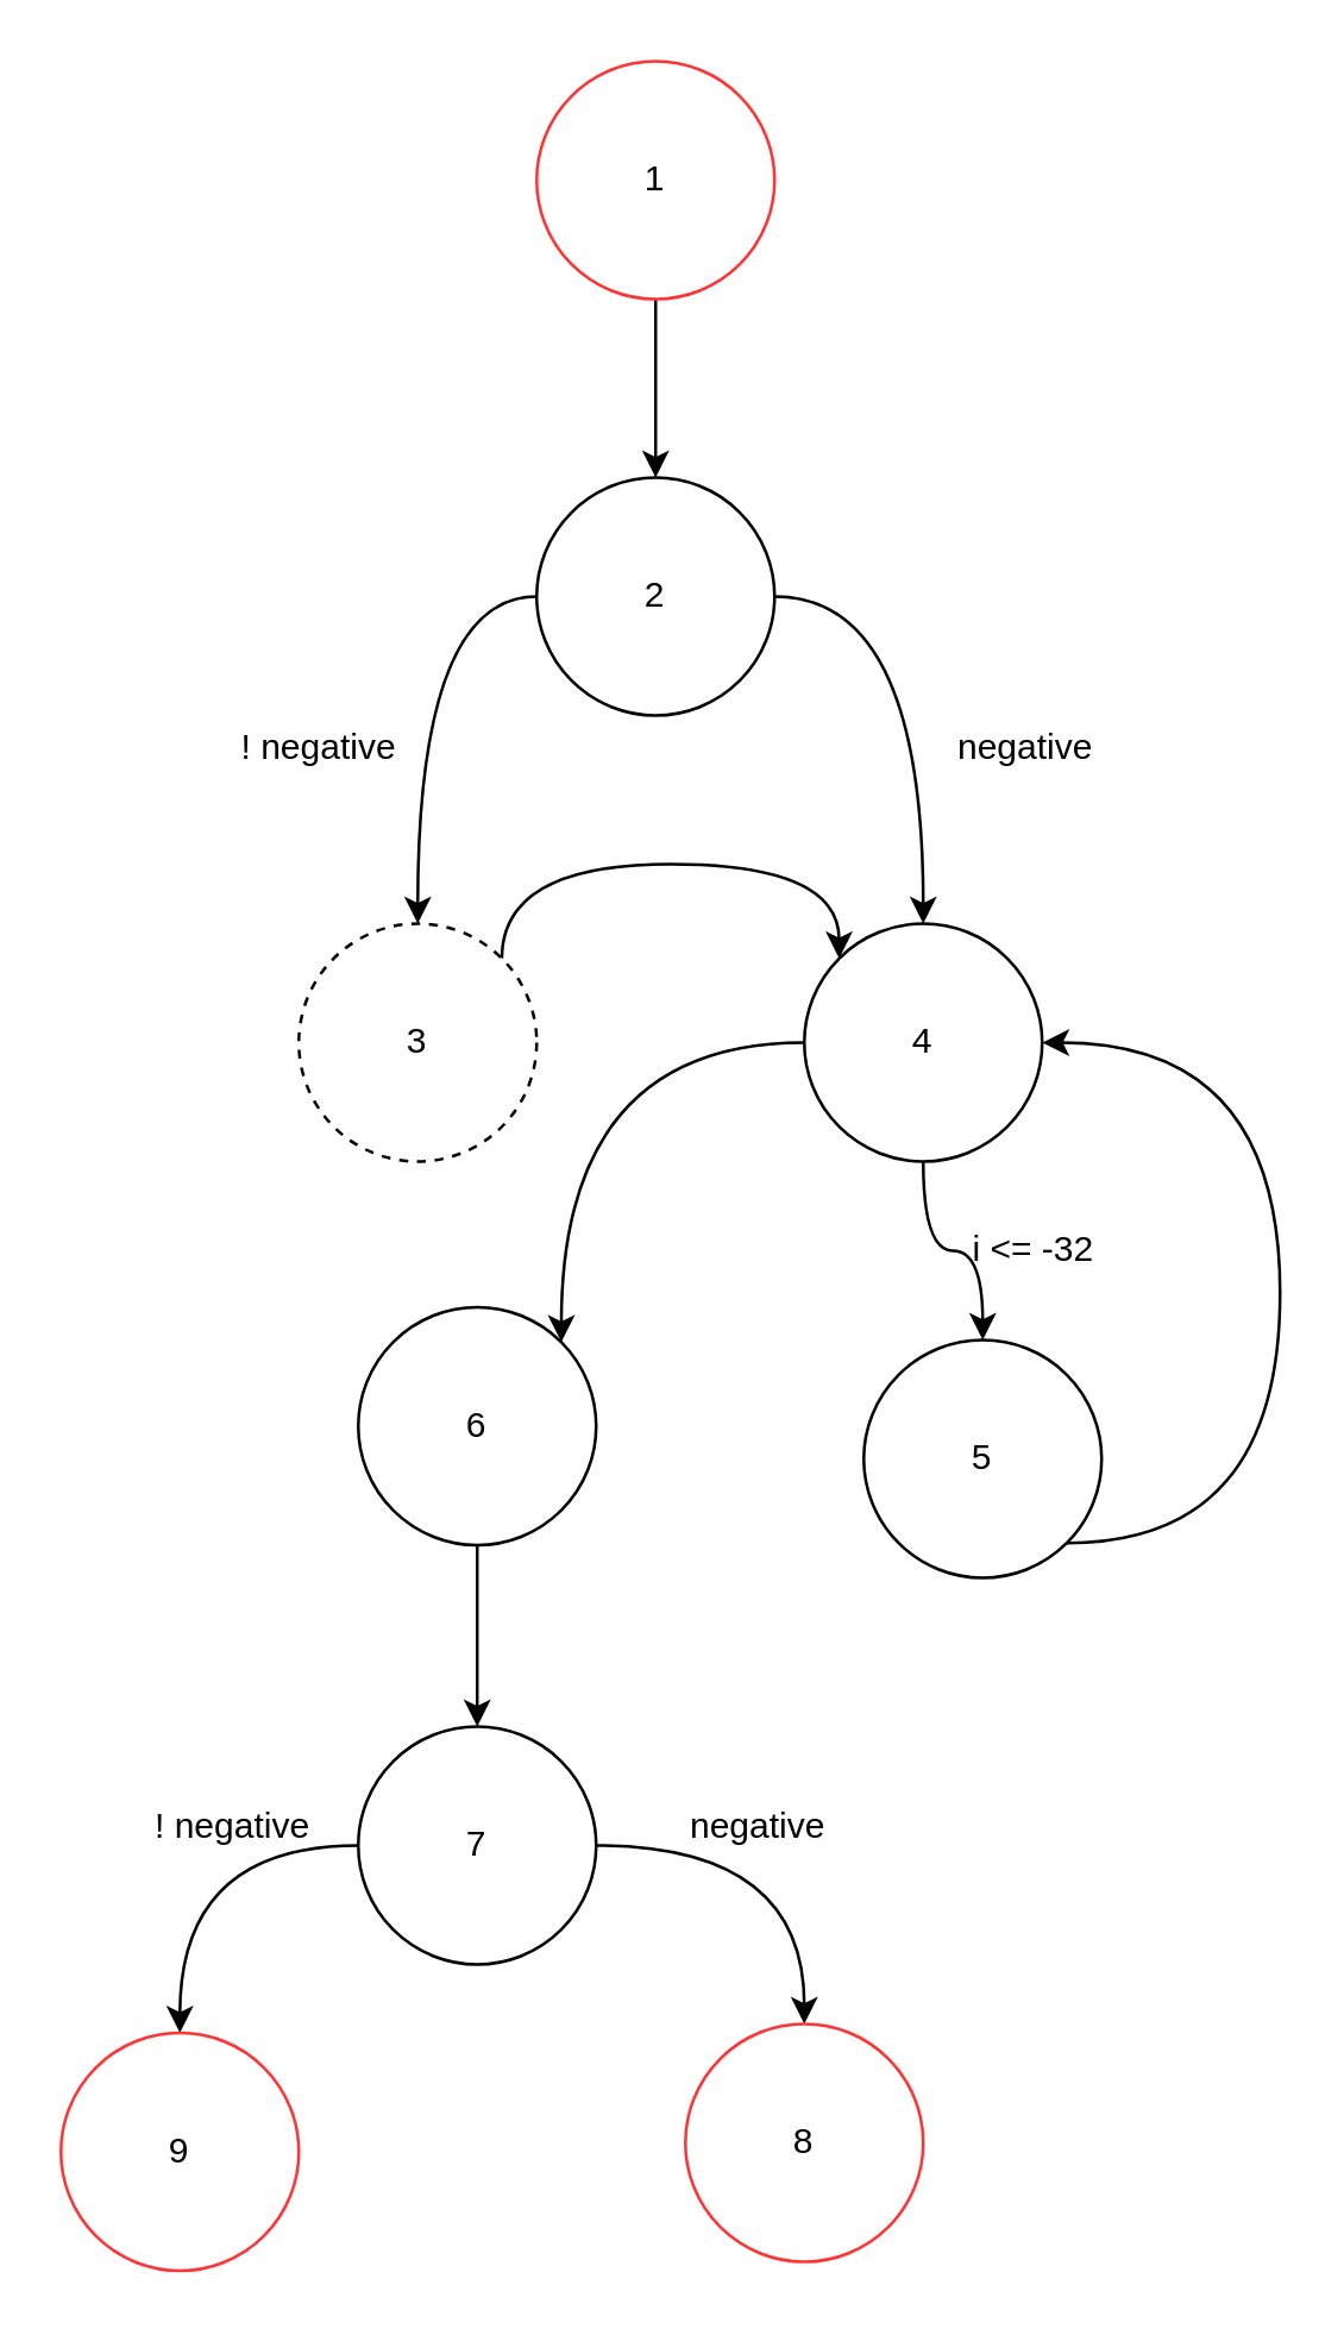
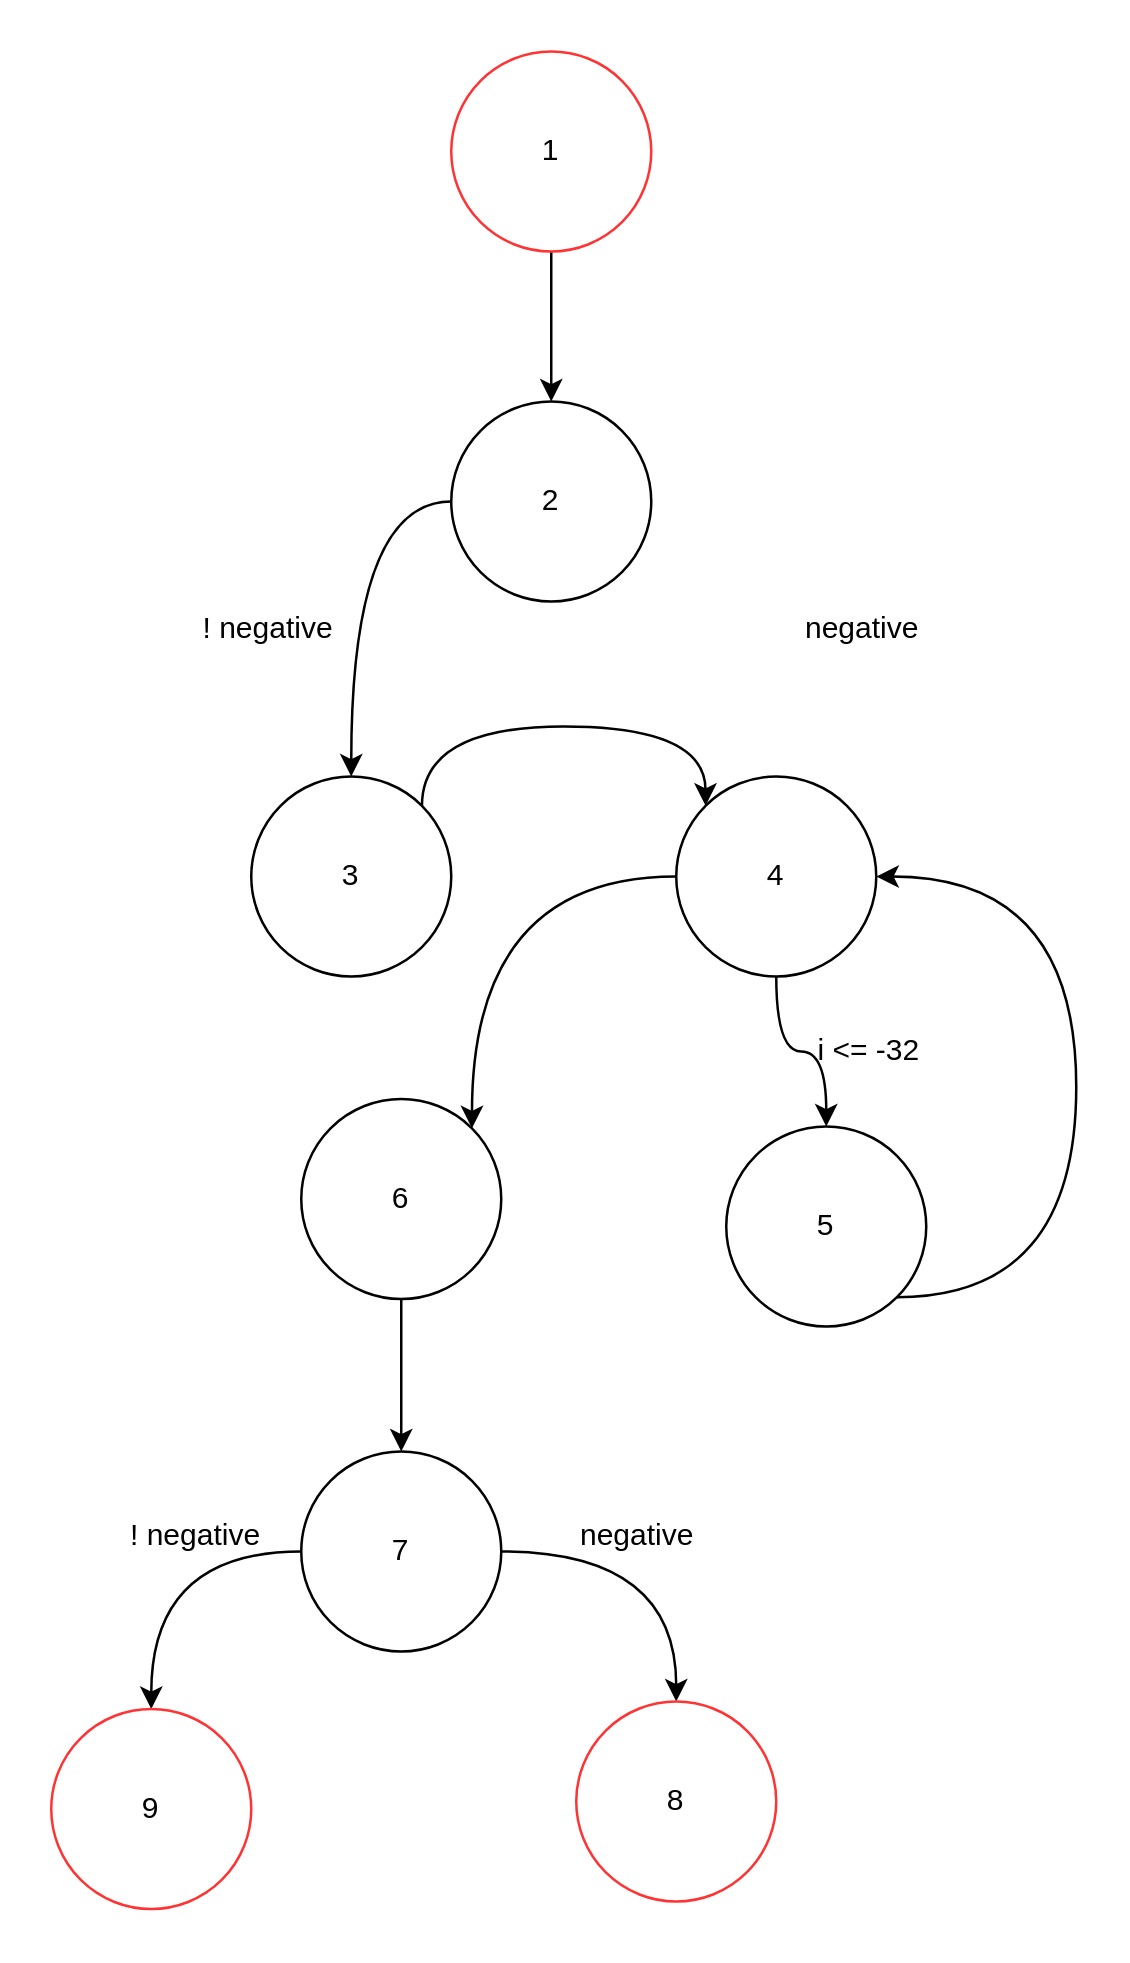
  <mxCell id="0" />
  <mxCell id="1" parent="0" />
  <mxCell id="2" style="edgeStyle=orthogonalEdgeStyle;rounded=0;orthogonalLoop=1;jettySize=auto;html=1;exitX=0.5;exitY=1;exitDx=0;exitDy=0;" edge="1" parent="1" source="3" target="6"><mxGeometry relative="1" as="geometry" /></mxCell>
  <mxCell id="3" value="1" style="ellipse;whiteSpace=wrap;html=1;aspect=fixed;strokeColor=#FF3333;" vertex="1" parent="1"><mxGeometry x="180" y="20" width="80" height="80" as="geometry" /></mxCell>
  <mxCell id="4" style="edgeStyle=orthogonalEdgeStyle;curved=1;rounded=0;orthogonalLoop=1;jettySize=auto;html=1;exitX=0;exitY=0.5;exitDx=0;exitDy=0;entryX=0.5;entryY=0;entryDx=0;entryDy=0;" edge="1" parent="1" source="6" target="8"><mxGeometry relative="1" as="geometry" /></mxCell>
- <mxCell id="5" style="edgeStyle=orthogonalEdgeStyle;curved=1;rounded=0;orthogonalLoop=1;jettySize=auto;html=1;exitX=1;exitY=0.5;exitDx=0;exitDy=0;entryX=0.5;entryY=0;entryDx=0;entryDy=0;" edge="1" parent="1" source="6" target="11"><mxGeometry relative="1" as="geometry" /></mxCell>
  <mxCell id="6" value="2" style="ellipse;whiteSpace=wrap;html=1;aspect=fixed;strokeColor=#000000;" vertex="1" parent="1"><mxGeometry x="180" y="160" width="80" height="80" as="geometry" /></mxCell>
  <mxCell id="7" style="edgeStyle=orthogonalEdgeStyle;curved=1;rounded=0;orthogonalLoop=1;jettySize=auto;html=1;exitX=1;exitY=0;exitDx=0;exitDy=0;entryX=0;entryY=0;entryDx=0;entryDy=0;" edge="1" parent="1" source="8" target="11"><mxGeometry relative="1" as="geometry"><Array as="points"><mxPoint x="168" y="290" /><mxPoint x="282" y="290" /></Array></mxGeometry></mxCell>
- <mxCell id="8" value="3" style="ellipse;whiteSpace=wrap;html=1;aspect=fixed;strokeColor=#000000;dashed=1;" vertex="1" parent="1"><mxGeometry x="100" y="310" width="80" height="80" as="geometry" /></mxCell>
+ <mxCell id="8" value="3" style="ellipse;whiteSpace=wrap;html=1;aspect=fixed;strokeColor=#000000;" vertex="1" parent="1"><mxGeometry x="100" y="310" width="80" height="80" as="geometry" /></mxCell>
  <mxCell id="9" style="edgeStyle=orthogonalEdgeStyle;curved=1;rounded=0;orthogonalLoop=1;jettySize=auto;html=1;exitX=0.5;exitY=1;exitDx=0;exitDy=0;" edge="1" parent="1" source="11" target="15"><mxGeometry relative="1" as="geometry" /></mxCell>
  <mxCell id="10" style="edgeStyle=orthogonalEdgeStyle;curved=1;rounded=0;orthogonalLoop=1;jettySize=auto;html=1;exitX=0;exitY=0.5;exitDx=0;exitDy=0;entryX=1;entryY=0;entryDx=0;entryDy=0;" edge="1" parent="1" source="11" target="18"><mxGeometry relative="1" as="geometry" /></mxCell>
  <mxCell id="11" value="4" style="ellipse;whiteSpace=wrap;html=1;aspect=fixed;strokeColor=#000000;" vertex="1" parent="1"><mxGeometry x="270" y="310" width="80" height="80" as="geometry" /></mxCell>
  <mxCell id="12" value="! negative" style="text;html=1;resizable=0;points=[];autosize=1;align=left;verticalAlign=top;spacingTop=-4;" vertex="1" parent="1"><mxGeometry x="79" y="241" width="70" height="20" as="geometry" /></mxCell>
  <mxCell id="13" value="negative&lt;br&gt;" style="text;html=1;resizable=0;points=[];autosize=1;align=left;verticalAlign=top;spacingTop=-4;" vertex="1" parent="1"><mxGeometry x="320" y="241" width="60" height="20" as="geometry" /></mxCell>
  <mxCell id="14" style="edgeStyle=orthogonalEdgeStyle;curved=1;rounded=0;orthogonalLoop=1;jettySize=auto;html=1;exitX=1;exitY=1;exitDx=0;exitDy=0;entryX=1;entryY=0.5;entryDx=0;entryDy=0;" edge="1" parent="1" source="15" target="11"><mxGeometry relative="1" as="geometry"><Array as="points"><mxPoint x="430" y="518" /><mxPoint x="430" y="350" /></Array></mxGeometry></mxCell>
  <mxCell id="15" value="5" style="ellipse;whiteSpace=wrap;html=1;aspect=fixed;strokeColor=#000000;" vertex="1" parent="1"><mxGeometry x="290" y="450" width="80" height="80" as="geometry" /></mxCell>
  <mxCell id="16" value="i &amp;lt;= -32" style="text;html=1;resizable=0;points=[];autosize=1;align=left;verticalAlign=top;spacingTop=-4;" vertex="1" parent="1"><mxGeometry x="325" y="410" width="60" height="20" as="geometry" /></mxCell>
  <mxCell id="17" style="edgeStyle=orthogonalEdgeStyle;curved=1;rounded=0;orthogonalLoop=1;jettySize=auto;html=1;exitX=0.5;exitY=1;exitDx=0;exitDy=0;entryX=0.5;entryY=0;entryDx=0;entryDy=0;" edge="1" parent="1" source="18" target="21"><mxGeometry relative="1" as="geometry" /></mxCell>
  <mxCell id="18" value="6" style="ellipse;whiteSpace=wrap;html=1;aspect=fixed;strokeColor=#000000;" vertex="1" parent="1"><mxGeometry x="120" y="439" width="80" height="80" as="geometry" /></mxCell>
  <mxCell id="19" style="edgeStyle=orthogonalEdgeStyle;curved=1;rounded=0;orthogonalLoop=1;jettySize=auto;html=1;exitX=1;exitY=0.5;exitDx=0;exitDy=0;entryX=0.5;entryY=0;entryDx=0;entryDy=0;" edge="1" parent="1" source="21" target="22"><mxGeometry relative="1" as="geometry" /></mxCell>
  <mxCell id="20" style="edgeStyle=orthogonalEdgeStyle;curved=1;rounded=0;orthogonalLoop=1;jettySize=auto;html=1;exitX=0;exitY=0.5;exitDx=0;exitDy=0;entryX=0.5;entryY=0;entryDx=0;entryDy=0;" edge="1" parent="1" source="21" target="23"><mxGeometry relative="1" as="geometry" /></mxCell>
  <mxCell id="21" value="7" style="ellipse;whiteSpace=wrap;html=1;aspect=fixed;strokeColor=#000000;" vertex="1" parent="1"><mxGeometry x="120" y="580" width="80" height="80" as="geometry" /></mxCell>
  <mxCell id="22" value="8" style="ellipse;whiteSpace=wrap;html=1;aspect=fixed;strokeColor=#FF3333;" vertex="1" parent="1"><mxGeometry x="230" y="680" width="80" height="80" as="geometry" /></mxCell>
  <mxCell id="23" value="9" style="ellipse;whiteSpace=wrap;html=1;aspect=fixed;strokeColor=#FF3333;" vertex="1" parent="1"><mxGeometry x="20" y="683" width="80" height="80" as="geometry" /></mxCell>
  <mxCell id="24" value="negative&lt;br&gt;" style="text;html=1;resizable=0;points=[];autosize=1;align=left;verticalAlign=top;spacingTop=-4;" vertex="1" parent="1"><mxGeometry x="230" y="604" width="60" height="20" as="geometry" /></mxCell>
  <mxCell id="25" value="! negative" style="text;html=1;resizable=0;points=[];autosize=1;align=left;verticalAlign=top;spacingTop=-4;" vertex="1" parent="1"><mxGeometry x="50" y="604" width="70" height="20" as="geometry" /></mxCell>
